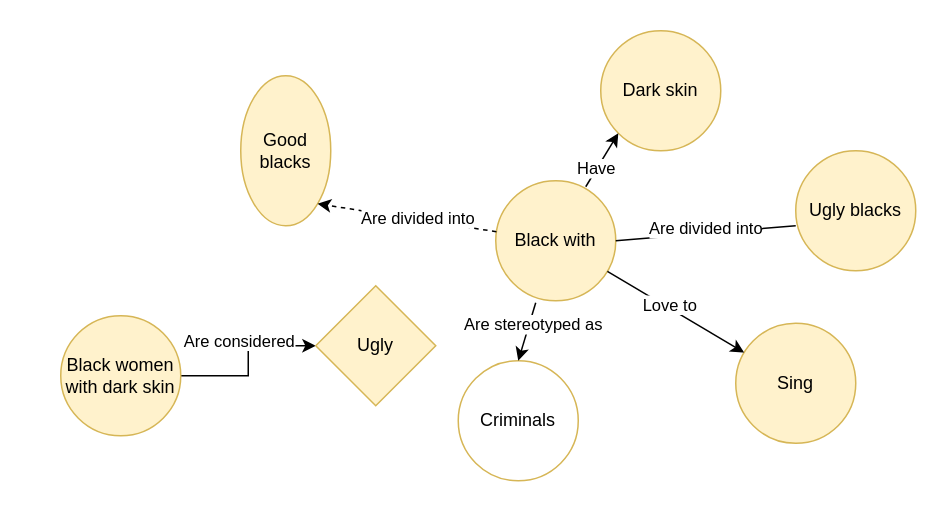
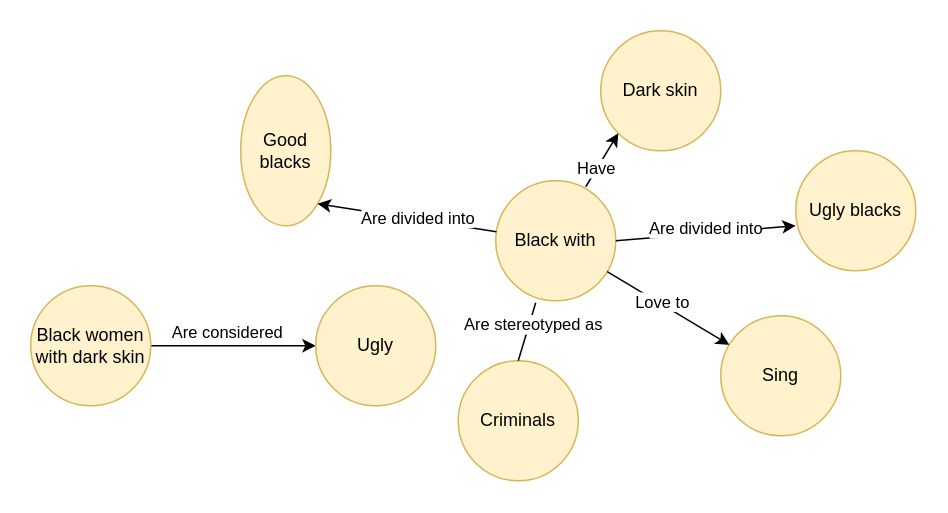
  <mxCell id="0" />
  <mxCell id="1" parent="0" />
  <mxCell id="2" value="Black with" style="ellipse;whiteSpace=wrap;html=1;aspect=fixed;fillColor=#fff2cc;strokeColor=#d6b656;" vertex="1" parent="1"><mxGeometry x="330" y="120" width="80" height="80" as="geometry" /></mxCell>
  <mxCell id="3" value="Dark skin" style="ellipse;whiteSpace=wrap;html=1;aspect=fixed;fillColor=#fff2cc;strokeColor=#d6b656;" vertex="1" parent="1"><mxGeometry x="400" y="20" width="80" height="80" as="geometry" /></mxCell>
  <mxCell id="4" value="Ugly blacks" style="ellipse;whiteSpace=wrap;html=1;aspect=fixed;fillColor=#fff2cc;strokeColor=#d6b656;" vertex="1" parent="1"><mxGeometry x="530" y="100" width="80" height="80" as="geometry" /></mxCell>
- <mxCell id="5" value="Sing" style="ellipse;whiteSpace=wrap;html=1;aspect=fixed;fillColor=#fff2cc;strokeColor=#d6b656;" vertex="1" parent="1"><mxGeometry x="490" y="215" width="80" height="80" as="geometry" /></mxCell>
+ <mxCell id="5" value="Sing" style="ellipse;whiteSpace=wrap;html=1;aspect=fixed;fillColor=#fff2cc;strokeColor=#d6b656;" vertex="1" parent="1"><mxGeometry x="480" y="210" width="80" height="80" as="geometry" /></mxCell>
  <mxCell id="6" value="Good blacks" style="ellipse;whiteSpace=wrap;html=1;aspect=fixed;fillColor=#fff2cc;strokeColor=#d6b656;" vertex="1" parent="1"><mxGeometry x="160" y="50" width="60" height="100" as="geometry" /></mxCell>
  <mxCell id="7" style="edgeStyle=orthogonalEdgeStyle;rounded=0;orthogonalLoop=1;jettySize=auto;html=1;exitX=1;exitY=0.5;exitDx=0;exitDy=0;entryX=0;entryY=0.5;entryDx=0;entryDy=0;" edge="1" parent="1" source="9" target="10"><mxGeometry relative="1" as="geometry" /></mxCell>
  <mxCell id="8" value="Are considered" style="edgeLabel;html=1;align=center;verticalAlign=middle;resizable=0;points=[];" vertex="1" connectable="0" parent="7"><mxGeometry x="0.06" y="-1" relative="1" as="geometry"><mxPoint x="-8" y="-11" as="offset" /></mxGeometry></mxCell>
- <mxCell id="9" value="Black women with dark skin" style="ellipse;whiteSpace=wrap;html=1;aspect=fixed;fillColor=#fff2cc;strokeColor=#d6b656;" vertex="1" parent="1"><mxGeometry x="40" y="210" width="80" height="80" as="geometry" /></mxCell>
- <mxCell id="10" value="Ugly" style="rhombus;whiteSpace=wrap;html=1;aspect=fixed;fillColor=#fff2cc;strokeColor=#d6b656;" vertex="1" parent="1"><mxGeometry x="210" y="190" width="80" height="80" as="geometry" /></mxCell>
- <mxCell id="11" value="Criminals" style="ellipse;whiteSpace=wrap;html=1;aspect=fixed;fillColor=#ffffff;strokeColor=#d6b656;" vertex="1" parent="1"><mxGeometry x="305" y="240" width="80" height="80" as="geometry" /></mxCell>
- <mxCell id="12" value="" style="endArrow=classic;html=1;rounded=0;exitX=0.333;exitY=1.017;exitDx=0;exitDy=0;exitPerimeter=0;entryX=0.5;entryY=0;entryDx=0;entryDy=0;" edge="1" parent="1" source="2" target="11"><mxGeometry width="50" height="50" relative="1" as="geometry"><mxPoint x="360" y="220" as="sourcePoint" /><mxPoint x="410" y="170" as="targetPoint" /></mxGeometry></mxCell>
+ <mxCell id="9" value="Black women with dark skin" style="ellipse;whiteSpace=wrap;html=1;aspect=fixed;fillColor=#fff2cc;strokeColor=#d6b656;" vertex="1" parent="1"><mxGeometry x="20" y="190" width="80" height="80" as="geometry" /></mxCell>
+ <mxCell id="10" value="Ugly" style="ellipse;whiteSpace=wrap;html=1;aspect=fixed;fillColor=#fff2cc;strokeColor=#d6b656;" vertex="1" parent="1"><mxGeometry x="210" y="190" width="80" height="80" as="geometry" /></mxCell>
+ <mxCell id="11" value="Criminals" style="ellipse;whiteSpace=wrap;html=1;aspect=fixed;fillColor=#fff2cc;strokeColor=#d6b656;" vertex="1" parent="1"><mxGeometry x="305" y="240" width="80" height="80" as="geometry" /></mxCell>
+ <mxCell id="12" value="" style="endArrow=none;html=1;rounded=0;exitX=0.333;exitY=1.017;exitDx=0;exitDy=0;exitPerimeter=0;entryX=0.5;entryY=0;entryDx=0;entryDy=0;" edge="1" parent="1" source="2" target="11"><mxGeometry width="50" height="50" relative="1" as="geometry"><mxPoint x="360" y="220" as="sourcePoint" /><mxPoint x="410" y="170" as="targetPoint" /></mxGeometry></mxCell>
  <mxCell id="13" value="Are stereotyped as" style="edgeLabel;html=1;align=center;verticalAlign=middle;resizable=0;points=[];" vertex="1" connectable="0" parent="12"><mxGeometry x="-0.315" y="2" relative="1" as="geometry"><mxPoint as="offset" /></mxGeometry></mxCell>
- <mxCell id="14" value="" style="endArrow=classic;html=1;rounded=0;entryX=1;entryY=1;entryDx=0;entryDy=0;dashed=1;" edge="1" parent="1" source="2" target="6"><mxGeometry width="50" height="50" relative="1" as="geometry"><mxPoint x="360" y="220" as="sourcePoint" /><mxPoint x="410" y="170" as="targetPoint" /></mxGeometry></mxCell>
+ <mxCell id="14" value="" style="endArrow=classic;html=1;rounded=0;entryX=1;entryY=1;entryDx=0;entryDy=0;" edge="1" parent="1" source="2" target="6"><mxGeometry width="50" height="50" relative="1" as="geometry"><mxPoint x="360" y="220" as="sourcePoint" /><mxPoint x="410" y="170" as="targetPoint" /></mxGeometry></mxCell>
  <mxCell id="15" value="Are divided into" style="edgeLabel;html=1;align=center;verticalAlign=middle;resizable=0;points=[];" vertex="1" connectable="0" parent="14"><mxGeometry x="-0.312" y="-1" relative="1" as="geometry"><mxPoint x="-12" y="-2" as="offset" /></mxGeometry></mxCell>
- <mxCell id="16" value="" style="endArrow=none;html=1;rounded=0;entryX=0;entryY=0.625;entryDx=0;entryDy=0;entryPerimeter=0;exitX=1;exitY=0.5;exitDx=0;exitDy=0;" edge="1" parent="1" source="2" target="4"><mxGeometry width="50" height="50" relative="1" as="geometry"><mxPoint x="360" y="220" as="sourcePoint" /><mxPoint x="410" y="170" as="targetPoint" /></mxGeometry></mxCell>
+ <mxCell id="16" value="" style="endArrow=classic;html=1;rounded=0;entryX=0;entryY=0.625;entryDx=0;entryDy=0;entryPerimeter=0;exitX=1;exitY=0.5;exitDx=0;exitDy=0;" edge="1" parent="1" source="2" target="4"><mxGeometry width="50" height="50" relative="1" as="geometry"><mxPoint x="360" y="220" as="sourcePoint" /><mxPoint x="410" y="170" as="targetPoint" /></mxGeometry></mxCell>
  <mxCell id="17" value="Are divided into" style="edgeLabel;html=1;align=center;verticalAlign=middle;resizable=0;points=[];" vertex="1" connectable="0" parent="16"><mxGeometry x="0.111" y="3" relative="1" as="geometry"><mxPoint x="-7" as="offset" /></mxGeometry></mxCell>
  <mxCell id="18" value="" style="endArrow=classic;html=1;rounded=0;entryX=0;entryY=1;entryDx=0;entryDy=0;exitX=0.75;exitY=0.05;exitDx=0;exitDy=0;exitPerimeter=0;" edge="1" parent="1" source="2" target="3"><mxGeometry width="50" height="50" relative="1" as="geometry"><mxPoint x="360" y="220" as="sourcePoint" /><mxPoint x="410" y="170" as="targetPoint" /></mxGeometry></mxCell>
  <mxCell id="19" value="Have" style="edgeLabel;html=1;align=center;verticalAlign=middle;resizable=0;points=[];" vertex="1" connectable="0" parent="18"><mxGeometry x="-0.323" y="1" relative="1" as="geometry"><mxPoint as="offset" /></mxGeometry></mxCell>
  <mxCell id="20" value="" style="endArrow=classic;html=1;rounded=0;" edge="1" parent="1" source="2" target="5"><mxGeometry width="50" height="50" relative="1" as="geometry"><mxPoint x="360" y="220" as="sourcePoint" /><mxPoint x="410" y="170" as="targetPoint" /></mxGeometry></mxCell>
  <mxCell id="21" value="Love to" style="edgeLabel;html=1;align=center;verticalAlign=middle;resizable=0;points=[];" vertex="1" connectable="0" parent="20"><mxGeometry x="0.155" y="3" relative="1" as="geometry"><mxPoint x="-13" y="-6" as="offset" /></mxGeometry></mxCell>
